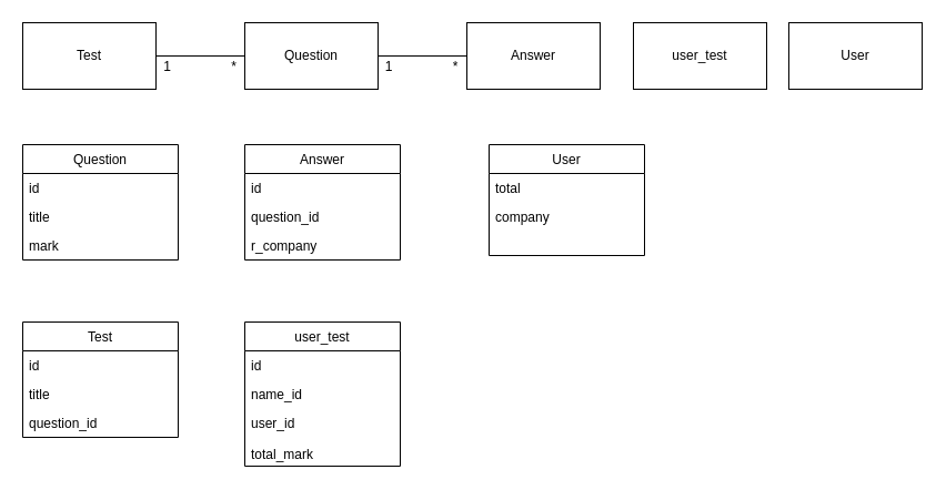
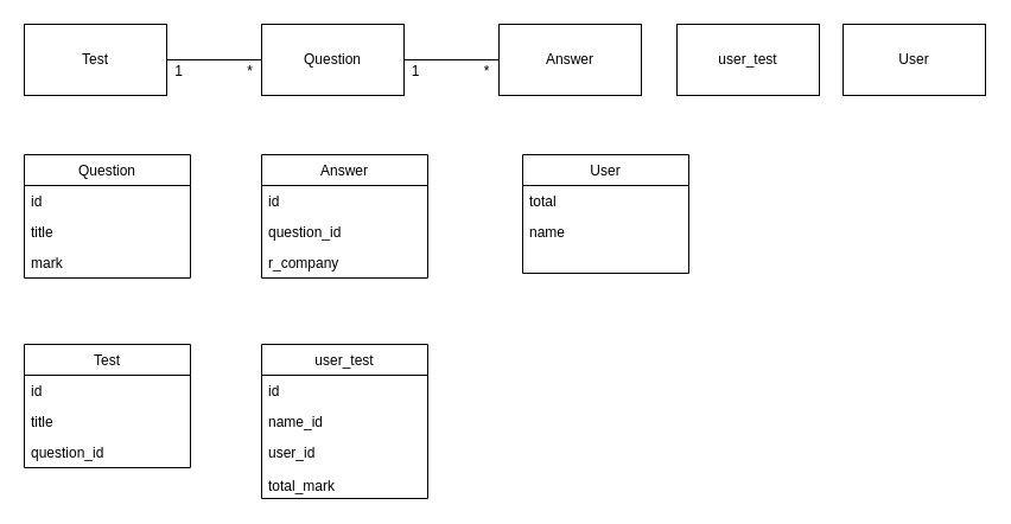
  <mxCell id="0" />
  <mxCell id="1" parent="0" />
  <mxCell id="2" value="Test" style="rounded=0;whiteSpace=wrap;html=1;" vertex="1" parent="1"><mxGeometry x="20" y="20" width="120" height="60" as="geometry" /></mxCell>
  <mxCell id="3" value="Question" style="rounded=0;whiteSpace=wrap;html=1;" vertex="1" parent="1"><mxGeometry x="220" y="20" width="120" height="60" as="geometry" /></mxCell>
  <mxCell id="4" value="Answer" style="rounded=0;whiteSpace=wrap;html=1;" vertex="1" parent="1"><mxGeometry x="420" y="20" width="120" height="60" as="geometry" /></mxCell>
  <mxCell id="5" value="" style="endArrow=none;html=1;entryX=0;entryY=0.5;entryDx=0;entryDy=0;" edge="1" parent="1" target="3"><mxGeometry width="50" height="50" relative="1" as="geometry"><mxPoint x="140" y="50" as="sourcePoint" /><mxPoint x="190" y="0" as="targetPoint" /></mxGeometry></mxCell>
  <mxCell id="6" value="*" style="text;html=1;align=center;verticalAlign=middle;resizable=0;points=[];autosize=1;strokeColor=none;" vertex="1" parent="1"><mxGeometry x="200" y="50" width="20" height="20" as="geometry" /></mxCell>
  <mxCell id="7" value="1" style="text;html=1;align=center;verticalAlign=middle;resizable=0;points=[];autosize=1;strokeColor=none;" vertex="1" parent="1"><mxGeometry x="140" y="50" width="20" height="20" as="geometry" /></mxCell>
  <mxCell id="8" value="Question" style="swimlane;fontStyle=0;childLayout=stackLayout;horizontal=1;startSize=26;horizontalStack=0;resizeParent=1;resizeParentMax=0;resizeLast=0;collapsible=1;marginBottom=0;" vertex="1" parent="1"><mxGeometry x="20" y="130" width="140" height="104" as="geometry" /></mxCell>
  <mxCell id="9" value="id" style="text;strokeColor=none;fillColor=none;align=left;verticalAlign=top;spacingLeft=4;spacingRight=4;overflow=hidden;rotatable=0;points=[[0,0.5],[1,0.5]];portConstraint=eastwest;" vertex="1" parent="8"><mxGeometry y="26" width="140" height="26" as="geometry" /></mxCell>
  <mxCell id="10" value="title" style="text;strokeColor=none;fillColor=none;align=left;verticalAlign=top;spacingLeft=4;spacingRight=4;overflow=hidden;rotatable=0;points=[[0,0.5],[1,0.5]];portConstraint=eastwest;" vertex="1" parent="8"><mxGeometry y="52" width="140" height="26" as="geometry" /></mxCell>
  <mxCell id="11" value="mark" style="text;strokeColor=none;fillColor=none;align=left;verticalAlign=top;spacingLeft=4;spacingRight=4;overflow=hidden;rotatable=0;points=[[0,0.5],[1,0.5]];portConstraint=eastwest;" vertex="1" parent="8"><mxGeometry y="78" width="140" height="26" as="geometry" /></mxCell>
  <mxCell id="12" value="Answer" style="swimlane;fontStyle=0;childLayout=stackLayout;horizontal=1;startSize=26;horizontalStack=0;resizeParent=1;resizeParentMax=0;resizeLast=0;collapsible=1;marginBottom=0;" vertex="1" parent="1"><mxGeometry x="220" y="130" width="140" height="104" as="geometry" /></mxCell>
  <mxCell id="13" value="id" style="text;strokeColor=none;fillColor=none;align=left;verticalAlign=top;spacingLeft=4;spacingRight=4;overflow=hidden;rotatable=0;points=[[0,0.5],[1,0.5]];portConstraint=eastwest;" vertex="1" parent="12"><mxGeometry y="26" width="140" height="26" as="geometry" /></mxCell>
  <mxCell id="14" value="question_id" style="text;strokeColor=none;fillColor=none;align=left;verticalAlign=top;spacingLeft=4;spacingRight=4;overflow=hidden;rotatable=0;points=[[0,0.5],[1,0.5]];portConstraint=eastwest;" vertex="1" parent="12"><mxGeometry y="52" width="140" height="26" as="geometry" /></mxCell>
  <mxCell id="15" value="r_company" style="text;strokeColor=none;fillColor=none;align=left;verticalAlign=top;spacingLeft=4;spacingRight=4;overflow=hidden;rotatable=0;points=[[0,0.5],[1,0.5]];portConstraint=eastwest;" vertex="1" parent="12"><mxGeometry y="78" width="140" height="26" as="geometry" /></mxCell>
  <mxCell id="16" value="User" style="swimlane;fontStyle=0;childLayout=stackLayout;horizontal=1;startSize=26;horizontalStack=0;resizeParent=1;resizeParentMax=0;resizeLast=0;collapsible=1;marginBottom=0;" vertex="1" parent="1"><mxGeometry x="440" y="130" width="140" height="100" as="geometry" /></mxCell>
  <mxCell id="17" value="total" style="text;strokeColor=none;fillColor=none;align=left;verticalAlign=top;spacingLeft=4;spacingRight=4;overflow=hidden;rotatable=0;points=[[0,0.5],[1,0.5]];portConstraint=eastwest;" vertex="1" parent="16"><mxGeometry y="26" width="140" height="26" as="geometry" /></mxCell>
- <mxCell id="18" value="company&#10;" style="text;strokeColor=none;fillColor=none;align=left;verticalAlign=top;spacingLeft=4;spacingRight=4;overflow=hidden;rotatable=0;points=[[0,0.5],[1,0.5]];portConstraint=eastwest;" vertex="1" parent="16"><mxGeometry y="52" width="140" height="48" as="geometry" /></mxCell>
+ <mxCell id="18" value="name&#10;" style="text;strokeColor=none;fillColor=none;align=left;verticalAlign=top;spacingLeft=4;spacingRight=4;overflow=hidden;rotatable=0;points=[[0,0.5],[1,0.5]];portConstraint=eastwest;" vertex="1" parent="16"><mxGeometry y="52" width="140" height="48" as="geometry" /></mxCell>
  <mxCell id="19" value="user_test" style="swimlane;fontStyle=0;childLayout=stackLayout;horizontal=1;startSize=26;horizontalStack=0;resizeParent=1;resizeParentMax=0;resizeLast=0;collapsible=1;marginBottom=0;" vertex="1" parent="1"><mxGeometry x="220" y="290" width="140" height="130" as="geometry" /></mxCell>
  <mxCell id="20" value="id" style="text;strokeColor=none;fillColor=none;align=left;verticalAlign=top;spacingLeft=4;spacingRight=4;overflow=hidden;rotatable=0;points=[[0,0.5],[1,0.5]];portConstraint=eastwest;" vertex="1" parent="19"><mxGeometry y="26" width="140" height="26" as="geometry" /></mxCell>
  <mxCell id="21" value="name_id" style="text;strokeColor=none;fillColor=none;align=left;verticalAlign=top;spacingLeft=4;spacingRight=4;overflow=hidden;rotatable=0;points=[[0,0.5],[1,0.5]];portConstraint=eastwest;" vertex="1" parent="19"><mxGeometry y="52" width="140" height="26" as="geometry" /></mxCell>
  <mxCell id="22" value="user_id&#10;&#10;total_mark" style="text;strokeColor=none;fillColor=none;align=left;verticalAlign=top;spacingLeft=4;spacingRight=4;overflow=hidden;rotatable=0;points=[[0,0.5],[1,0.5]];portConstraint=eastwest;" vertex="1" parent="19"><mxGeometry y="78" width="140" height="52" as="geometry" /></mxCell>
  <mxCell id="23" value="Test" style="swimlane;fontStyle=0;childLayout=stackLayout;horizontal=1;startSize=26;horizontalStack=0;resizeParent=1;resizeParentMax=0;resizeLast=0;collapsible=1;marginBottom=0;" vertex="1" parent="1"><mxGeometry x="20" y="290" width="140" height="104" as="geometry" /></mxCell>
  <mxCell id="24" value="id" style="text;strokeColor=none;fillColor=none;align=left;verticalAlign=top;spacingLeft=4;spacingRight=4;overflow=hidden;rotatable=0;points=[[0,0.5],[1,0.5]];portConstraint=eastwest;" vertex="1" parent="23"><mxGeometry y="26" width="140" height="26" as="geometry" /></mxCell>
  <mxCell id="25" value="title" style="text;strokeColor=none;fillColor=none;align=left;verticalAlign=top;spacingLeft=4;spacingRight=4;overflow=hidden;rotatable=0;points=[[0,0.5],[1,0.5]];portConstraint=eastwest;" vertex="1" parent="23"><mxGeometry y="52" width="140" height="26" as="geometry" /></mxCell>
  <mxCell id="26" value="question_id" style="text;strokeColor=none;fillColor=none;align=left;verticalAlign=top;spacingLeft=4;spacingRight=4;overflow=hidden;rotatable=0;points=[[0,0.5],[1,0.5]];portConstraint=eastwest;" vertex="1" parent="23"><mxGeometry y="78" width="140" height="26" as="geometry" /></mxCell>
  <mxCell id="27" value="User" style="rounded=0;whiteSpace=wrap;html=1;" vertex="1" parent="1"><mxGeometry x="710" y="20" width="120" height="60" as="geometry" /></mxCell>
  <mxCell id="28" value="" style="endArrow=none;html=1;entryX=0;entryY=0.5;entryDx=0;entryDy=0;" edge="1" parent="1"><mxGeometry width="50" height="50" relative="1" as="geometry"><mxPoint x="340" y="50" as="sourcePoint" /><mxPoint x="420" y="50" as="targetPoint" /></mxGeometry></mxCell>
  <mxCell id="29" value="1" style="text;html=1;strokeColor=none;fillColor=none;align=center;verticalAlign=middle;whiteSpace=wrap;rounded=0;" vertex="1" parent="1"><mxGeometry x="340" y="50" width="20" height="20" as="geometry" /></mxCell>
  <mxCell id="30" value="*" style="text;html=1;strokeColor=none;fillColor=none;align=center;verticalAlign=middle;whiteSpace=wrap;rounded=0;" vertex="1" parent="1"><mxGeometry x="400" y="50" width="20" height="20" as="geometry" /></mxCell>
  <mxCell id="31" value="user_test" style="rounded=0;whiteSpace=wrap;html=1;" vertex="1" parent="1"><mxGeometry x="570" y="20" width="120" height="60" as="geometry" /></mxCell>
